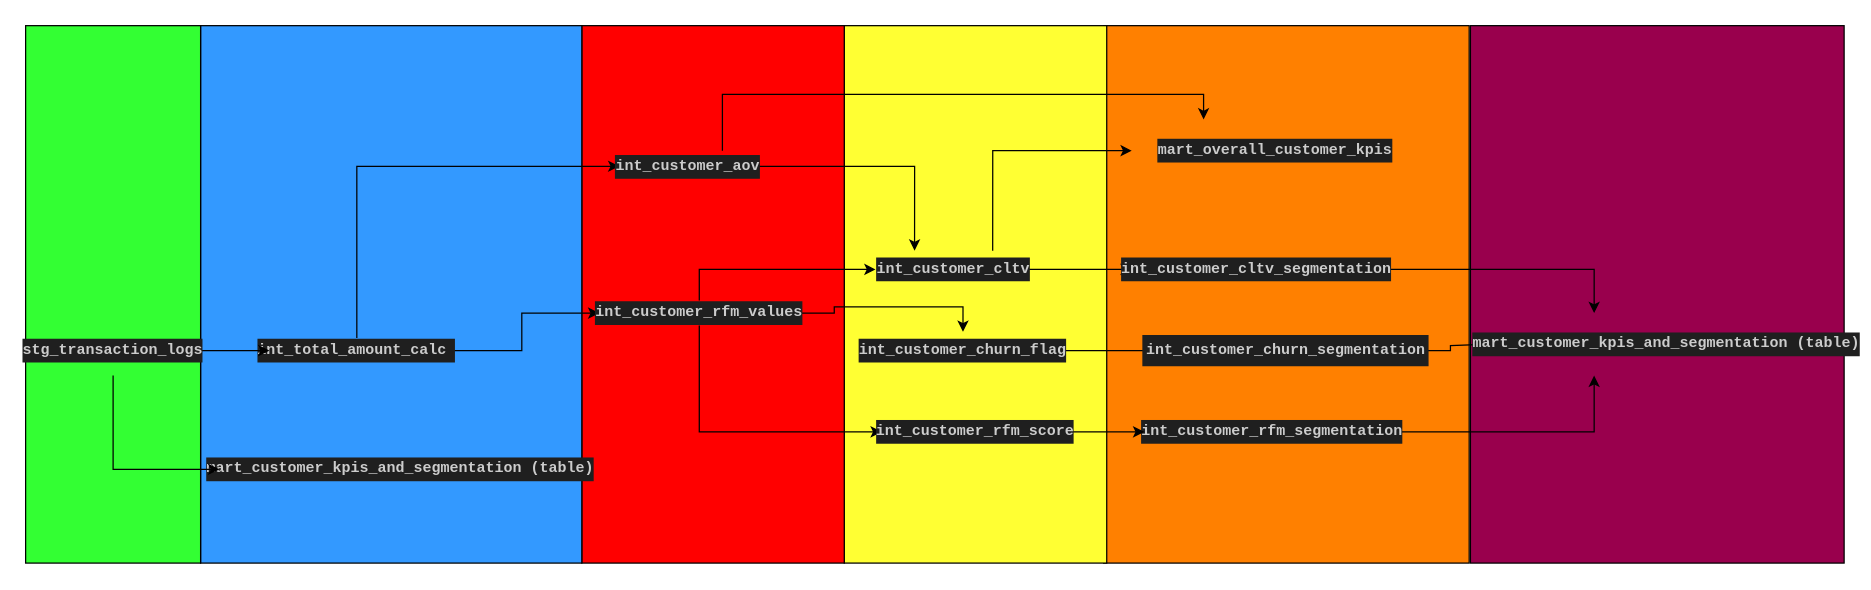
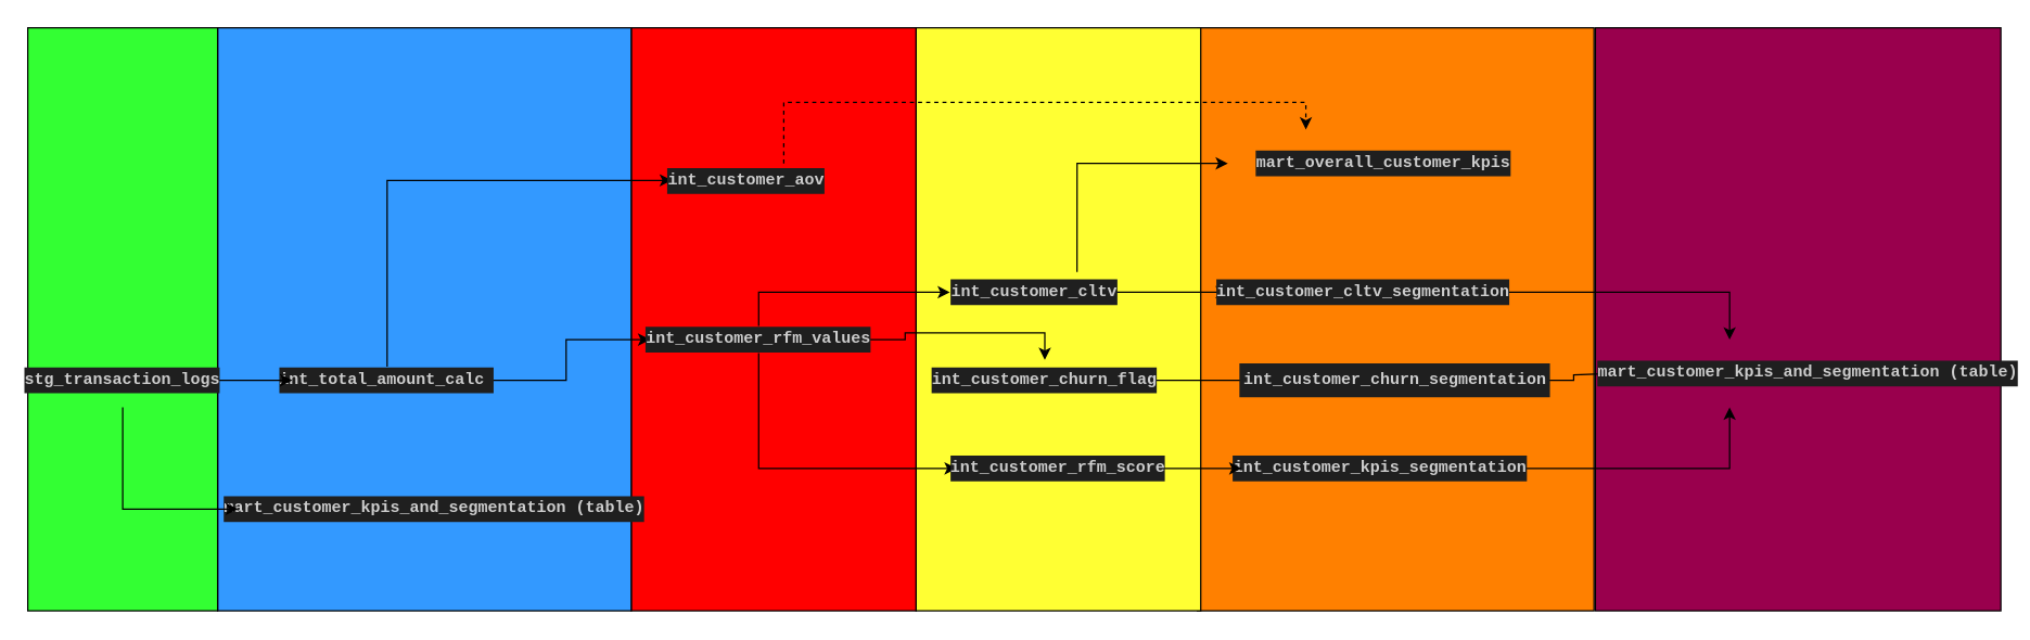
  <mxCell id="0" />
  <mxCell id="1" parent="0" />
  <mxCell id="2" value="" style="rounded=0;whiteSpace=wrap;html=1;fillColor=#FF8000;" vertex="1" parent="1"><mxGeometry x="882.5" width="292.5" height="430" as="geometry" y="20" /></mxCell>
  <mxCell id="3" value="" style="rounded=0;whiteSpace=wrap;html=1;fillColor=#99004D;" vertex="1" parent="1"><mxGeometry x="1176" width="299" height="430" as="geometry" y="20" /></mxCell>
  <mxCell id="4" value="" style="rounded=0;whiteSpace=wrap;html=1;fillColor=#FFFF33;" vertex="1" parent="1"><mxGeometry x="675" width="210" height="430" as="geometry" y="20" /></mxCell>
  <mxCell id="5" value="" style="rounded=0;whiteSpace=wrap;html=1;fillColor=#FF0000;" vertex="1" parent="1"><mxGeometry x="465" width="210" height="430" as="geometry" y="20" /></mxCell>
  <mxCell id="6" value="" style="rounded=0;whiteSpace=wrap;html=1;fillColor=#3399FF;" vertex="1" parent="1"><mxGeometry x="160" width="305" height="430" as="geometry" y="20" /></mxCell>
  <mxCell id="7" value="" style="rounded=0;whiteSpace=wrap;html=1;fillColor=#33FF33;" vertex="1" parent="1"><mxGeometry x="20" width="140" height="430" as="geometry" y="20" /></mxCell>
  <mxCell id="8" style="edgeStyle=orthogonalEdgeStyle;rounded=0;orthogonalLoop=1;jettySize=auto;html=1;exitX=1;exitY=0.5;exitDx=0;exitDy=0;entryX=0;entryY=0.5;entryDx=0;entryDy=0;" edge="1" parent="1" source="26" target="13"><mxGeometry relative="1" as="geometry" /></mxCell>
  <mxCell id="9" style="edgeStyle=orthogonalEdgeStyle;rounded=0;orthogonalLoop=1;jettySize=auto;html=1;exitX=1;exitY=0.5;exitDx=0;exitDy=0;" edge="1" parent="1" source="13" target="17"><mxGeometry relative="1" as="geometry"><mxPoint x="605" y="280" as="targetPoint" /></mxGeometry></mxCell>
  <mxCell id="10" style="edgeStyle=orthogonalEdgeStyle;rounded=0;orthogonalLoop=1;jettySize=auto;html=1;exitX=1;exitY=0.5;exitDx=0;exitDy=0;" parent="1" source="15" target="21" edge="1"><mxGeometry relative="1" as="geometry"><Array as="points"><mxPoint x="802.5" y="215" /></Array></mxGeometry></mxCell>
  <mxCell id="11" style="edgeStyle=orthogonalEdgeStyle;rounded=0;orthogonalLoop=1;jettySize=auto;html=1;exitX=0.5;exitY=0;exitDx=0;exitDy=0;entryX=0;entryY=0.5;entryDx=0;entryDy=0;" edge="1" parent="1" source="13" target="15"><mxGeometry relative="1" as="geometry" /></mxCell>
  <mxCell id="12" style="edgeStyle=orthogonalEdgeStyle;rounded=0;orthogonalLoop=1;jettySize=auto;html=1;exitX=0.5;exitY=1;exitDx=0;exitDy=0;entryX=0;entryY=0.5;entryDx=0;entryDy=0;" edge="1" parent="1" source="13" target="36"><mxGeometry relative="1" as="geometry" /></mxCell>
  <mxCell id="13" value="&lt;div style=&quot;color: rgb(204, 204, 204); background-color: rgb(31, 31, 31); font-family: Consolas, &amp;quot;Courier New&amp;quot;, monospace; line-height: 19px; white-space: pre;&quot;&gt;&lt;div style=&quot;line-height: 19px;&quot;&gt;&lt;span class=&quot;notion-enable-hover&quot; data-token-index=&quot;0&quot; style=&quot;font-weight:600&quot;&gt;int_customer_rfm_values&lt;/span&gt;&lt;/div&gt;&lt;/div&gt;" style="text;html=1;align=center;verticalAlign=middle;whiteSpace=wrap;rounded=0;" parent="1" vertex="1"><mxGeometry x="479" y="240" width="160" height="20" as="geometry" /></mxCell>
  <mxCell id="14" style="edgeStyle=orthogonalEdgeStyle;rounded=0;orthogonalLoop=1;jettySize=auto;html=1;exitX=0.75;exitY=0;exitDx=0;exitDy=0;entryX=0;entryY=0.5;entryDx=0;entryDy=0;" edge="1" parent="1" source="15" target="34"><mxGeometry relative="1" as="geometry" /></mxCell>
  <mxCell id="15" value="&lt;div style=&quot;color: rgb(204, 204, 204); background-color: rgb(31, 31, 31); font-family: Consolas, &amp;quot;Courier New&amp;quot;, monospace; line-height: 19px; white-space: pre;&quot;&gt;&lt;span class=&quot;notion-enable-hover&quot; data-token-index=&quot;0&quot; style=&quot;font-weight:600&quot;&gt;int_customer_cltv&lt;/span&gt;&lt;/div&gt;" style="text;html=1;align=center;verticalAlign=middle;whiteSpace=wrap;rounded=0;" parent="1" vertex="1"><mxGeometry x="700" y="200" width="125" height="30" as="geometry" /></mxCell>
  <mxCell id="16" style="edgeStyle=orthogonalEdgeStyle;rounded=0;orthogonalLoop=1;jettySize=auto;html=1;entryX=0;entryY=0.5;entryDx=0;entryDy=0;" edge="1" parent="1" source="17" target="23"><mxGeometry relative="1" as="geometry"><mxPoint x="887.5" y="280" as="targetPoint" /></mxGeometry></mxCell>
  <mxCell id="17" value="&lt;div style=&quot;color: rgb(204, 204, 204); background-color: rgb(31, 31, 31); font-family: Consolas, &amp;quot;Courier New&amp;quot;, monospace; line-height: 19px; white-space: pre;&quot;&gt;&lt;span class=&quot;notion-enable-hover&quot; data-token-index=&quot;0&quot; style=&quot;font-weight:600&quot;&gt;int_customer_churn_flag&lt;/span&gt;&lt;/div&gt;" style="text;html=1;align=center;verticalAlign=middle;whiteSpace=wrap;rounded=0;" parent="1" vertex="1"><mxGeometry x="695" y="265" width="150" height="30" as="geometry" /></mxCell>
  <mxCell id="18" style="edgeStyle=orthogonalEdgeStyle;rounded=0;orthogonalLoop=1;jettySize=auto;html=1;exitX=1;exitY=0.5;exitDx=0;exitDy=0;entryX=0.25;entryY=1;entryDx=0;entryDy=0;" edge="1" parent="1" source="19" target="24"><mxGeometry relative="1" as="geometry" /></mxCell>
- <mxCell id="19" value="&lt;div style=&quot;color: rgb(204, 204, 204); background-color: rgb(31, 31, 31); font-family: Consolas, &amp;quot;Courier New&amp;quot;, monospace; line-height: 19px; white-space: pre;&quot;&gt;&lt;b&gt;int_customer_rfm_segmentation&lt;/b&gt;&lt;/div&gt;" style="text;html=1;align=center;verticalAlign=middle;whiteSpace=wrap;rounded=0;" parent="1" vertex="1"><mxGeometry x="915" y="325" width="205" height="40" as="geometry" /></mxCell>
+ <mxCell id="19" value="&lt;div style=&quot;color: rgb(204, 204, 204); background-color: rgb(31, 31, 31); font-family: Consolas, &amp;quot;Courier New&amp;quot;, monospace; line-height: 19px; white-space: pre;&quot;&gt;&lt;b&gt;int_customer_kpis_segmentation&lt;/b&gt;&lt;/div&gt;" style="text;html=1;align=center;verticalAlign=middle;whiteSpace=wrap;rounded=0;" parent="1" vertex="1"><mxGeometry x="915" y="325" width="205" height="40" as="geometry" /></mxCell>
  <mxCell id="20" style="edgeStyle=orthogonalEdgeStyle;rounded=0;orthogonalLoop=1;jettySize=auto;html=1;exitX=1;exitY=0.5;exitDx=0;exitDy=0;entryX=0.25;entryY=0;entryDx=0;entryDy=0;" edge="1" parent="1" source="21" target="24"><mxGeometry relative="1" as="geometry"><Array as="points"><mxPoint x="1275" y="215" /></Array></mxGeometry></mxCell>
  <mxCell id="21" value="&lt;div style=&quot;color: rgb(204, 204, 204); background-color: rgb(31, 31, 31); font-family: Consolas, &amp;quot;Courier New&amp;quot;, monospace; line-height: 19px; white-space: pre;&quot;&gt;&lt;b&gt;int_customer_cltv_segmentation&lt;/b&gt;&lt;/div&gt;" style="text;html=1;align=center;verticalAlign=middle;whiteSpace=wrap;rounded=0;" parent="1" vertex="1"><mxGeometry x="905" y="190" width="200" height="50" as="geometry" /></mxCell>
  <mxCell id="22" style="edgeStyle=orthogonalEdgeStyle;rounded=0;orthogonalLoop=1;jettySize=auto;html=1;" edge="1" parent="1" source="23"><mxGeometry relative="1" as="geometry"><mxPoint x="1187.5" y="275" as="targetPoint" /><Array as="points"><mxPoint x="1160" y="280" /><mxPoint x="1160" y="276" /></Array></mxGeometry></mxCell>
  <mxCell id="23" value="&lt;div style=&quot;color: rgb(204, 204, 204); background-color: rgb(31, 31, 31); font-family: Consolas, &amp;quot;Courier New&amp;quot;, monospace; line-height: 19px; white-space: pre;&quot;&gt;&lt;table class=&quot;simple-table&quot; id=&quot;2311363d-427c-80b6-84d1-ec609ff5034f&quot;&gt;&lt;tbody&gt;&lt;tr id=&quot;2311363d-427c-800a-8e26-e54df83b6653&quot;&gt;&lt;td style=&quot;width:243px&quot; class=&quot;&quot; id=&quot;gC?g&quot;&gt;&lt;b&gt;int_customer_churn_segmentation&lt;/b&gt;&lt;/td&gt;&lt;/tr&gt;&lt;/tbody&gt;&lt;/table&gt;&lt;/div&gt;" style="text;html=1;align=center;verticalAlign=middle;whiteSpace=wrap;rounded=0;" parent="1" vertex="1"><mxGeometry x="925.25" y="240" width="207" height="80" as="geometry" /></mxCell>
  <mxCell id="24" value="&lt;div style=&quot;color: rgb(204, 204, 204); background-color: rgb(31, 31, 31); font-family: Consolas, &amp;quot;Courier New&amp;quot;, monospace; line-height: 19px; white-space: pre;&quot;&gt;&lt;div style=&quot;line-height: 19px;&quot;&gt;&lt;b&gt;mart_customer_kpis_and_segmentation (table)&lt;/b&gt;&lt;/div&gt;&lt;/div&gt;" style="text;html=1;align=center;verticalAlign=middle;whiteSpace=wrap;rounded=0;" parent="1" vertex="1"><mxGeometry x="1217.5" y="250" width="230" height="50" as="geometry" /></mxCell>
  <mxCell id="25" style="edgeStyle=orthogonalEdgeStyle;rounded=0;orthogonalLoop=1;jettySize=auto;html=1;exitX=0.5;exitY=0;exitDx=0;exitDy=0;entryX=0;entryY=0.5;entryDx=0;entryDy=0;" edge="1" parent="1" source="26" target="29"><mxGeometry relative="1" as="geometry" /></mxCell>
  <mxCell id="26" value="&lt;div style=&quot;color: rgb(204, 204, 204); background-color: rgb(31, 31, 31); font-family: Consolas, &amp;quot;Courier New&amp;quot;, monospace; line-height: 19px; white-space: pre;&quot;&gt;&lt;div style=&quot;line-height: 19px;&quot;&gt;&lt;span class=&quot;notion-enable-hover&quot; data-token-index=&quot;0&quot; style=&quot;&quot;&gt;&lt;b&gt;int_total_amount_calc &lt;/b&gt;&lt;/span&gt;&lt;/div&gt;&lt;/div&gt;" style="text;html=1;align=center;verticalAlign=middle;whiteSpace=wrap;rounded=0;" vertex="1" parent="1"><mxGeometry x="215" y="270" width="140" height="20" as="geometry" /></mxCell>
- <mxCell id="27" style="edgeStyle=orthogonalEdgeStyle;rounded=0;orthogonalLoop=1;jettySize=auto;html=1;exitX=1;exitY=0.5;exitDx=0;exitDy=0;entryX=0.25;entryY=0;entryDx=0;entryDy=0;" edge="1" parent="1" source="29" target="15"><mxGeometry relative="1" as="geometry" /></mxCell>
- <mxCell id="28" style="edgeStyle=orthogonalEdgeStyle;rounded=0;orthogonalLoop=1;jettySize=auto;html=1;exitX=0.75;exitY=0;exitDx=0;exitDy=0;entryX=0.25;entryY=0;entryDx=0;entryDy=0;" edge="1" parent="1" source="29" target="34"><mxGeometry relative="1" as="geometry" /></mxCell>
+ <mxCell id="28" style="edgeStyle=orthogonalEdgeStyle;rounded=0;orthogonalLoop=1;jettySize=auto;html=1;exitX=0.75;exitY=0;exitDx=0;exitDy=0;entryX=0.25;entryY=0;entryDx=0;entryDy=0;dashed=1;" edge="1" parent="1" source="29" target="34"><mxGeometry relative="1" as="geometry" /></mxCell>
  <mxCell id="29" value="&lt;div style=&quot;color: rgb(204, 204, 204); background-color: rgb(31, 31, 31); font-family: Consolas, &amp;quot;Courier New&amp;quot;, monospace; line-height: 19px; white-space: pre;&quot;&gt;&lt;div style=&quot;line-height: 19px;&quot;&gt;&lt;span class=&quot;notion-enable-hover&quot; data-token-index=&quot;0&quot; style=&quot;font-weight:600&quot;&gt;int_customer_aov&lt;/span&gt;&lt;/div&gt;&lt;/div&gt;" style="text;html=1;align=center;verticalAlign=middle;whiteSpace=wrap;rounded=0;" vertex="1" parent="1"><mxGeometry x="495" y="120" width="110" height="25" as="geometry" /></mxCell>
  <mxCell id="30" value="&lt;div style=&quot;color: rgb(204, 204, 204); background-color: rgb(31, 31, 31); font-family: Consolas, &amp;quot;Courier New&amp;quot;, monospace; line-height: 19px; white-space: pre;&quot;&gt;&lt;div style=&quot;line-height: 19px;&quot;&gt;&lt;b&gt;mart_customer_kpis_and_segmentation (table)&lt;/b&gt;&lt;/div&gt;&lt;/div&gt;" style="text;html=1;align=center;verticalAlign=middle;whiteSpace=wrap;rounded=0;" vertex="1" parent="1"><mxGeometry x="175" y="350" width="290" height="50" as="geometry" /></mxCell>
  <mxCell id="31" style="edgeStyle=orthogonalEdgeStyle;rounded=0;orthogonalLoop=1;jettySize=auto;html=1;exitX=1;exitY=0.5;exitDx=0;exitDy=0;entryX=0;entryY=0.5;entryDx=0;entryDy=0;" edge="1" parent="1" source="33" target="26"><mxGeometry relative="1" as="geometry"><mxPoint x="205" y="280" as="targetPoint" /></mxGeometry></mxCell>
  <mxCell id="32" style="edgeStyle=orthogonalEdgeStyle;rounded=0;orthogonalLoop=1;jettySize=auto;html=1;exitX=0.5;exitY=1;exitDx=0;exitDy=0;entryX=0;entryY=0.5;entryDx=0;entryDy=0;" edge="1" parent="1" source="33" target="30"><mxGeometry relative="1" as="geometry" /></mxCell>
  <mxCell id="33" value="&lt;div style=&quot;color: rgb(204, 204, 204); background-color: rgb(31, 31, 31); font-family: Consolas, &amp;quot;Courier New&amp;quot;, monospace; line-height: 19px; white-space: pre;&quot;&gt;&lt;div style=&quot;line-height: 19px;&quot;&gt;&lt;span class=&quot;notion-enable-hover&quot; data-token-index=&quot;0&quot; style=&quot;&quot;&gt;&lt;b&gt;stg_transaction_logs&lt;/b&gt;&lt;/span&gt;&lt;/div&gt;&lt;/div&gt;" style="text;html=1;align=center;verticalAlign=middle;whiteSpace=wrap;rounded=0;" vertex="1" parent="1"><mxGeometry x="55" y="260" width="70" height="40" as="geometry" /></mxCell>
  <mxCell id="34" value="&lt;div style=&quot;color: rgb(204, 204, 204); background-color: rgb(31, 31, 31); font-family: Consolas, &amp;quot;Courier New&amp;quot;, monospace; line-height: 19px; white-space: pre;&quot;&gt;&lt;div style=&quot;line-height: 19px;&quot;&gt;&lt;b&gt;mart_overall_customer_kpis&lt;/b&gt;&lt;/div&gt;&lt;/div&gt;" style="text;html=1;align=center;verticalAlign=middle;whiteSpace=wrap;rounded=0;" vertex="1" parent="1"><mxGeometry x="905" y="95" width="230" height="50" as="geometry" /></mxCell>
  <mxCell id="35" style="edgeStyle=orthogonalEdgeStyle;rounded=0;orthogonalLoop=1;jettySize=auto;html=1;exitX=1;exitY=0.5;exitDx=0;exitDy=0;" edge="1" parent="1" source="36" target="19"><mxGeometry relative="1" as="geometry" /></mxCell>
  <mxCell id="36" value="&lt;div style=&quot;color: rgb(204, 204, 204); background-color: rgb(31, 31, 31); font-family: Consolas, &amp;quot;Courier New&amp;quot;, monospace; line-height: 19px; white-space: pre;&quot;&gt;&lt;span class=&quot;notion-enable-hover&quot; data-token-index=&quot;0&quot; style=&quot;font-weight:600&quot;&gt;int_customer_rfm_score&lt;/span&gt;&lt;/div&gt;" style="text;html=1;align=center;verticalAlign=middle;whiteSpace=wrap;rounded=0;" vertex="1" parent="1"><mxGeometry x="705" y="330" width="150" height="30" as="geometry" /></mxCell>
